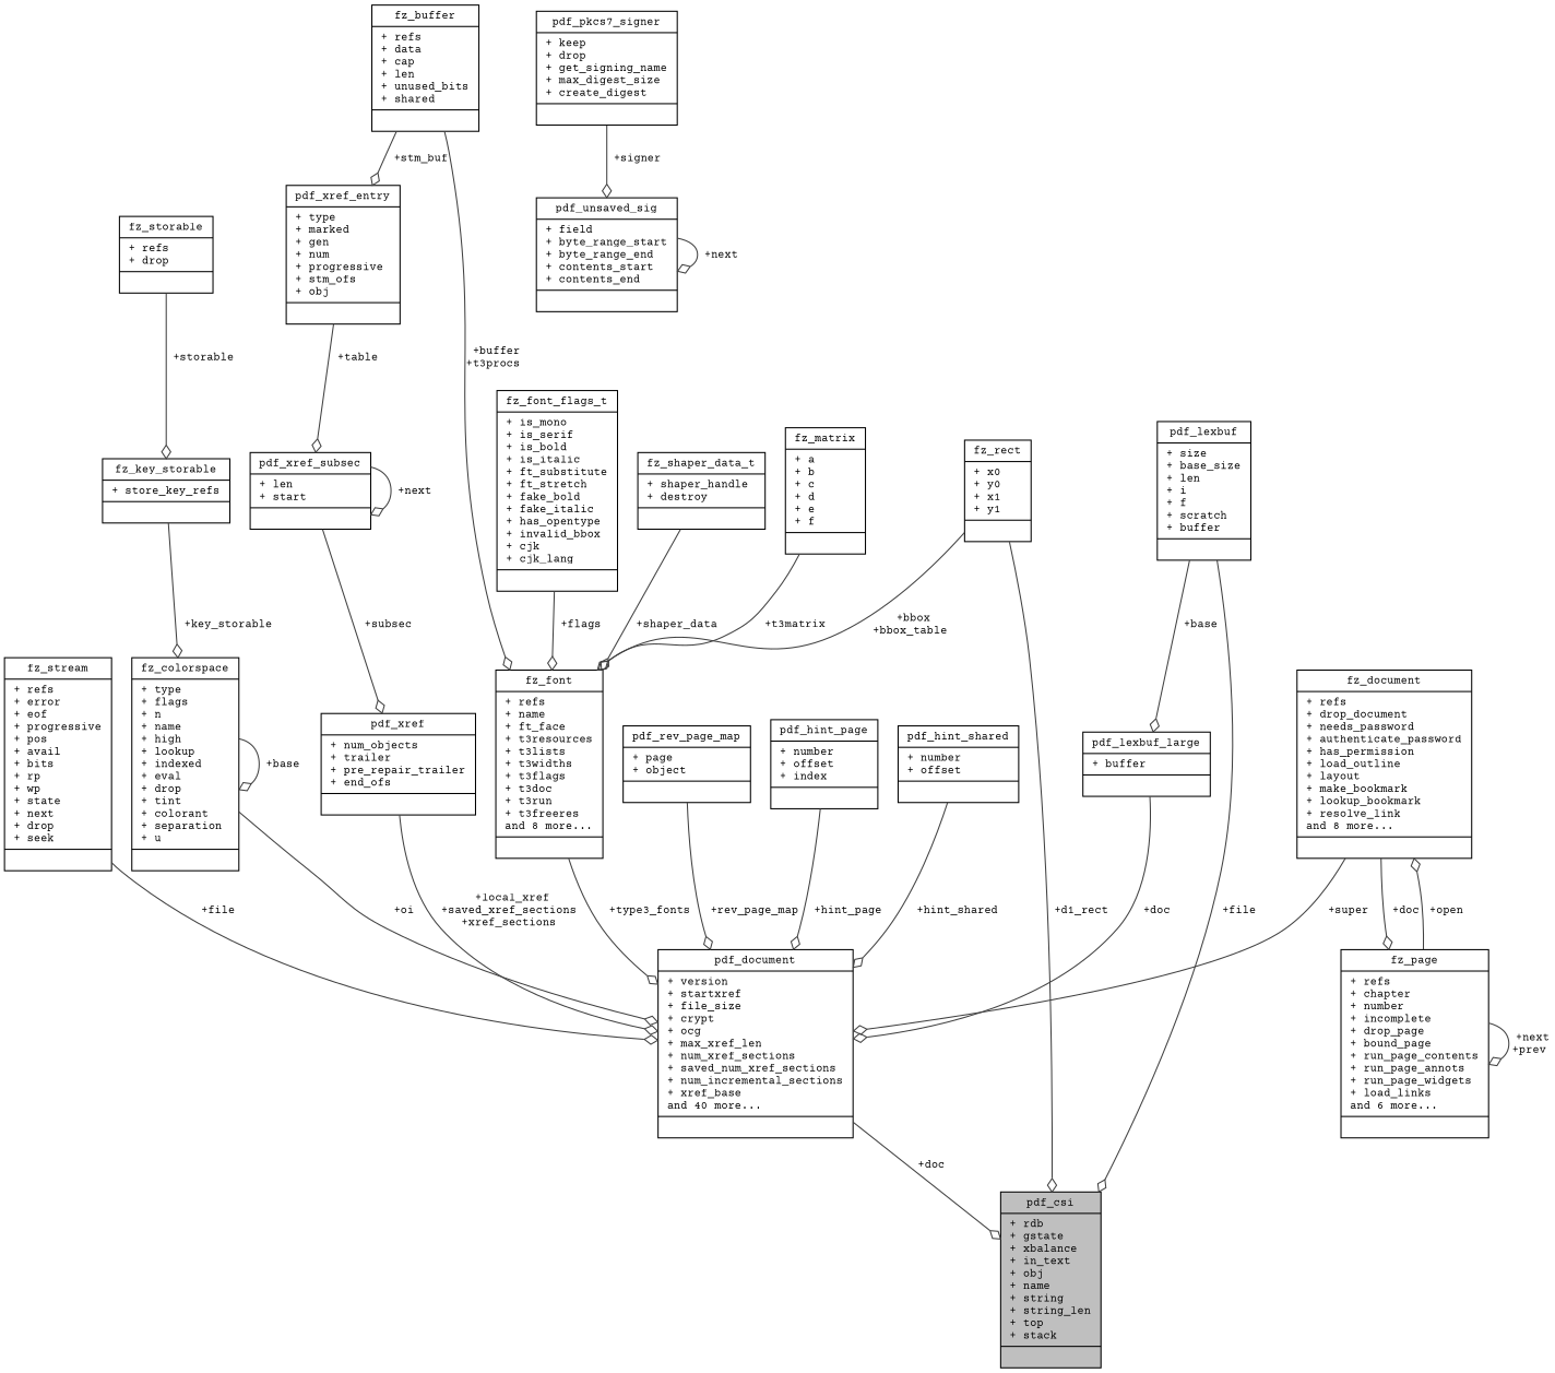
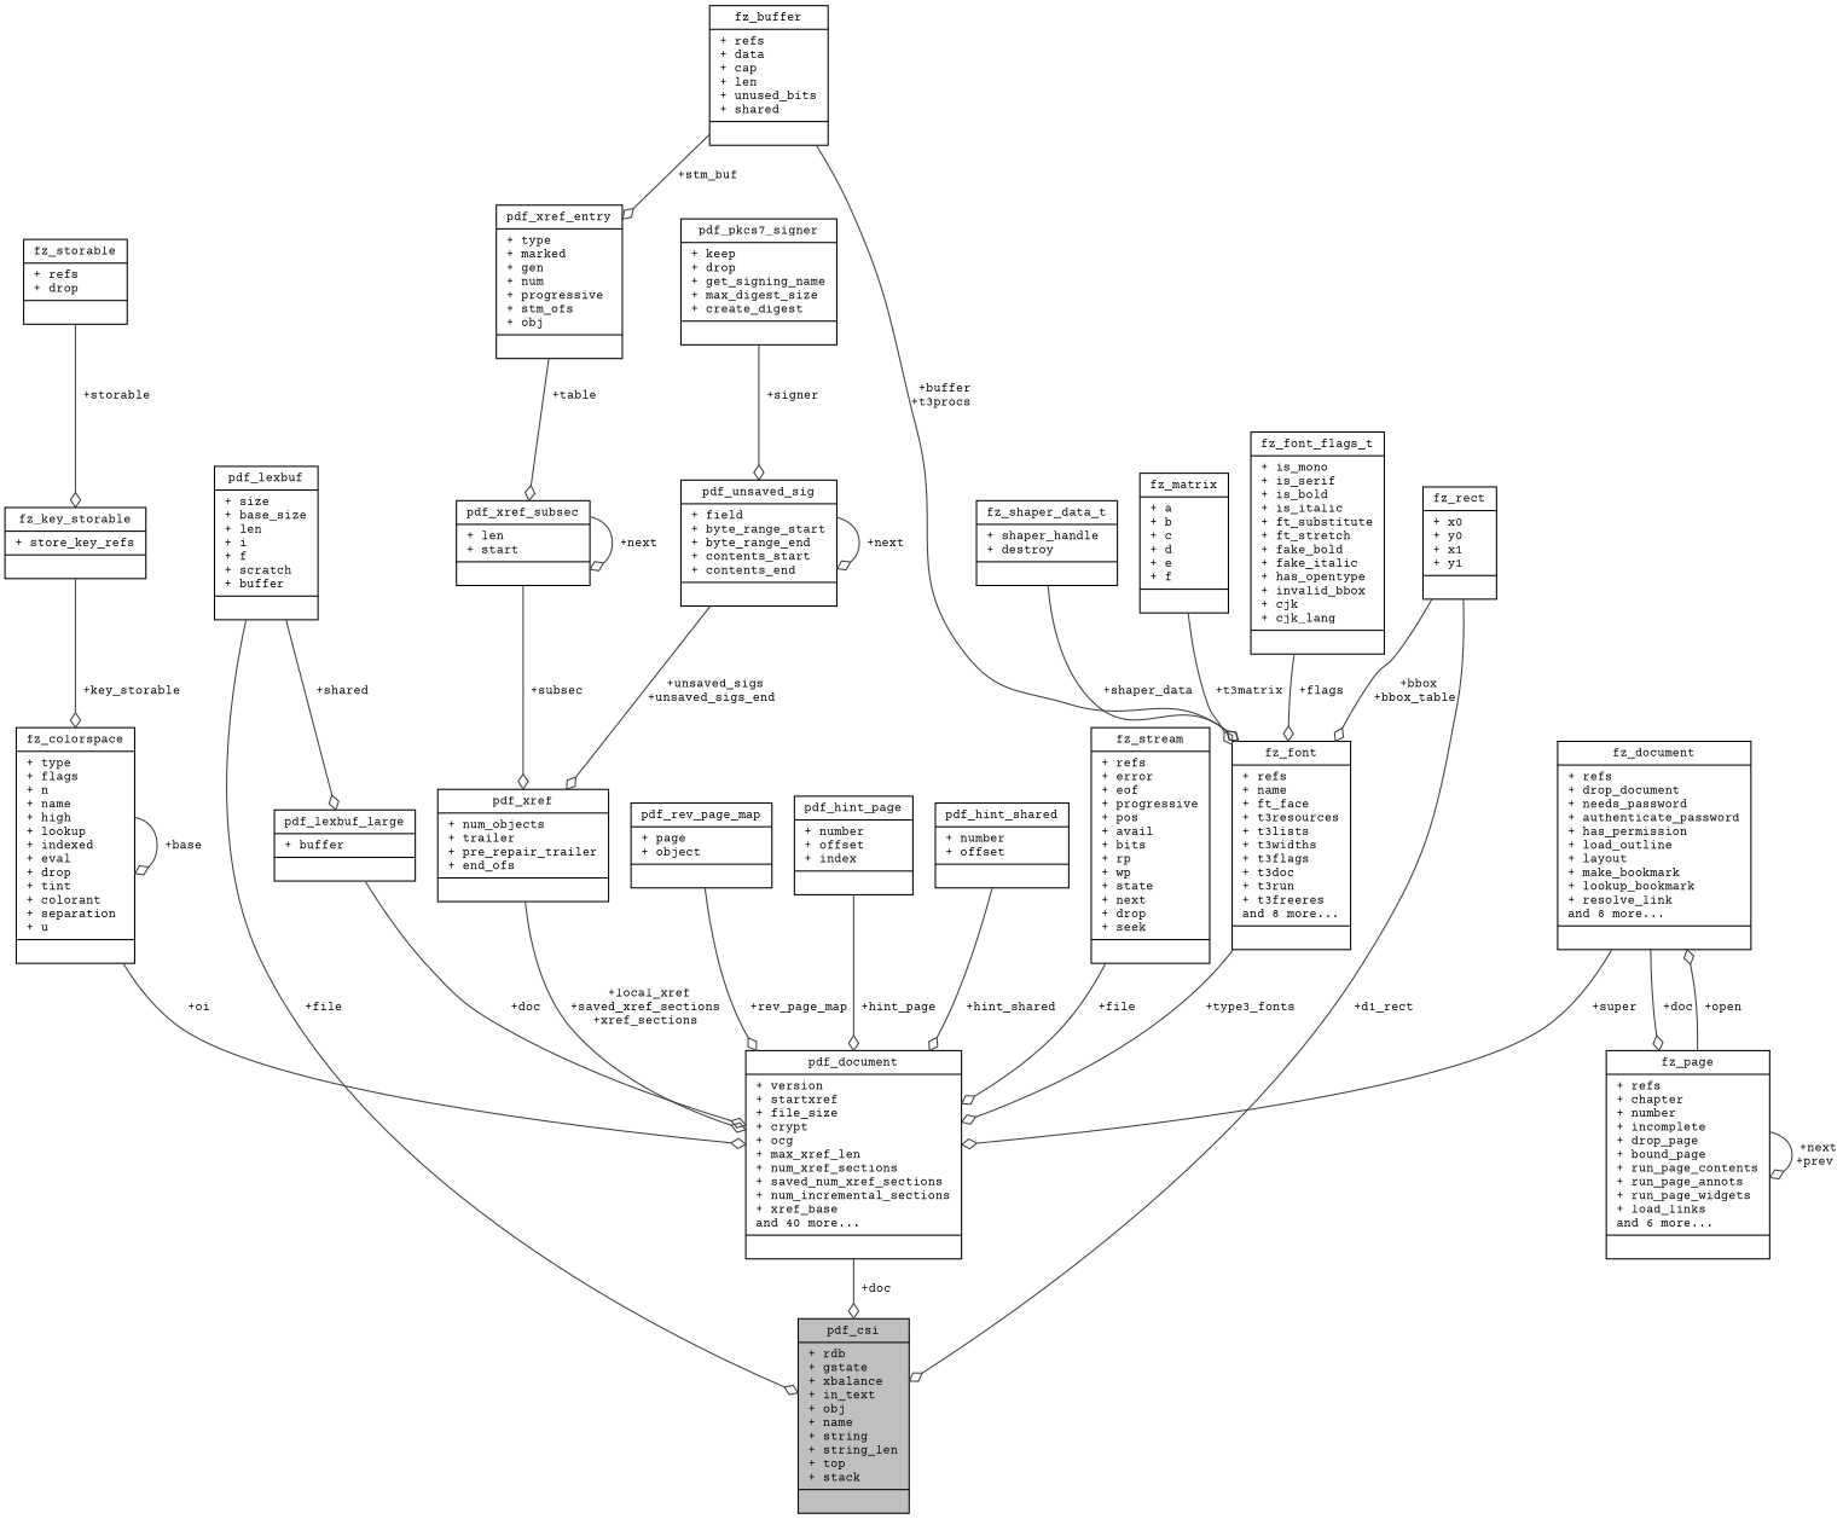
  digraph {
    fontname="Courier Prime"
    node [color=black fillcolor=white fontname="Courier Prime" fontsize=10 shape=record style=filled]
    edge [arrowhead=odiamond color=grey25 fontname="Courier Prime" fontsize=10 labelfontname=Helvetica labelfontsize=10 style=solid]
    n1 [fillcolor=grey75 fontcolor=black height=0.2 label="{pdf_csi\n|+ rdb\l+ gstate\l+ xbalance\l+ in_text\l+ obj\l+ name\l+ string\l+ string_len\l+ top\l+ stack\l|}" width=0.4]
    n2 [height=0.2 label="{pdf_document\n|+ version\l+ startxref\l+ file_size\l+ crypt\l+ ocg\l+ max_xref_len\l+ num_xref_sections\l+ saved_num_xref_sections\l+ num_incremental_sections\l+ xref_base\land 40 more...\l|}" width=0.4]
    n3 [height=0.2 label="{fz_document\n|+ refs\l+ drop_document\l+ needs_password\l+ authenticate_password\l+ has_permission\l+ load_outline\l+ layout\l+ make_bookmark\l+ lookup_bookmark\l+ resolve_link\land 8 more...\l|}" width=0.4]
    n4 [height=0.2 label="{fz_page\n|+ refs\l+ chapter\l+ number\l+ incomplete\l+ drop_page\l+ bound_page\l+ run_page_contents\l+ run_page_annots\l+ run_page_widgets\l+ load_links\land 6 more...\l|}" width=0.4]
    n5 [height=0.2 label="{fz_stream\n|+ refs\l+ error\l+ eof\l+ progressive\l+ pos\l+ avail\l+ bits\l+ rp\l+ wp\l+ state\l+ next\l+ drop\l+ seek\l|}" width=0.4]
    n6 [height=0.2 label="{fz_colorspace\n|+ type\l+ flags\l+ n\l+ name\l+ high\l+ lookup\l+ indexed\l+ eval\l+ drop\l+ tint\l+ colorant\l+ separation\l+ u\l|}" width=0.4]
    n7 [height=0.2 label="{fz_key_storable\n|+ store_key_refs\l|}" width=0.4]
    n8 [height=0.2 label="{fz_storable\n|+ refs\l+ drop\l|}" width=0.4]
    n9 [height=0.2 label="{pdf_xref\n|+ num_objects\l+ trailer\l+ pre_repair_trailer\l+ end_ofs\l|}" width=0.4]
    n10 [height=0.2 label="{pdf_xref_subsec\n|+ len\l+ start\l|}" width=0.4]
    n11 [height=0.2 label="{pdf_xref_entry\n|+ type\l+ marked\l+ gen\l+ num\l+ progressive\l+ stm_ofs\l+ obj\l|}" width=0.4]
    n12 [height=0.2 label="{fz_buffer\n|+ refs\l+ data\l+ cap\l+ len\l+ unused_bits\l+ shared\l|}" width=0.4]
    n13 [height=0.2 label="{fz_font\n|+ refs\l+ name\l+ ft_face\l+ t3resources\l+ t3lists\l+ t3widths\l+ t3flags\l+ t3doc\l+ t3run\l+ t3freeres\land 8 more...\l|}" width=0.4]
    n14 [height=0.2 label="{pdf_unsaved_sig\n|+ field\l+ byte_range_start\l+ byte_range_end\l+ contents_start\l+ contents_end\l|}" width=0.4]
    n15 [height=0.2 label="{pdf_pkcs7_signer\n|+ keep\l+ drop\l+ get_signing_name\l+ max_digest_size\l+ create_digest\l|}" width=0.4]
    n16 [height=0.2 label="{pdf_rev_page_map\n|+ page\l+ object\l|}" width=0.4]
    n17 [height=0.2 label="{pdf_hint_page\n|+ number\l+ offset\l+ index\l|}" width=0.4]
    n18 [height=0.2 label="{pdf_hint_shared\n|+ number\l+ offset\l|}" width=0.4]
    n19 [height=0.2 label="{pdf_lexbuf_large\n|+ buffer\l|}" width=0.4]
    n20 [height=0.2 label="{pdf_lexbuf\n|+ size\l+ base_size\l+ len\l+ i\l+ f\l+ scratch\l+ buffer\l|}" width=0.4]
    n21 [height=0.2 label="{fz_font_flags_t\n|+ is_mono\l+ is_serif\l+ is_bold\l+ is_italic\l+ ft_substitute\l+ ft_stretch\l+ fake_bold\l+ fake_italic\l+ has_opentype\l+ invalid_bbox\l+ cjk\l+ cjk_lang\l|}" width=0.4]
    n22 [height=0.2 label="{fz_shaper_data_t\n|+ shaper_handle\l+ destroy\l|}" width=0.4]
    n23 [height=0.2 label="{fz_matrix\n|+ a\l+ b\l+ c\l+ d\l+ e\l+ f\l|}" width=0.4]
    n24 [height=0.2 label="{fz_rect\n|+ x0\l+ y0\l+ x1\l+ y1\l|}" width=0.4]
    n2 -> n1 [label=" +doc"]
    n3 -> n2 [label=" +super"]
    n3 -> n4 [label=" +doc"]
    n4 -> n3 [label=" +open"]
    n4 -> n4 [label=" +next\n+prev"]
    n5 -> n2 [label=" +file"]
    n6 -> n2 [label=" +oi"]
    n6 -> n6 [label=" +base"]
    n7 -> n6 [label=" +key_storable"]
    n8 -> n7 [label=" +storable"]
    n9 -> n2 [label=" +local_xref\n+saved_xref_sections\n+xref_sections"]
    n10 -> n9 [label=" +subsec"]
    n10 -> n10 [label=" +next"]
    n11 -> n10 [label=" +table"]
    n12 -> n11 [label=" +stm_buf"]
    n12 -> n13 [label=" +buffer\n+t3procs"]
    n13 -> n2 [label=" +type3_fonts"]
+   n14 -> n9 [label=" +unsaved_sigs\n+unsaved_sigs_end"]
    n14 -> n14 [label=" +next"]
    n15 -> n14 [label=" +signer"]
    n16 -> n2 [label=" +rev_page_map"]
    n17 -> n2 [label=" +hint_page"]
    n18 -> n2 [label=" +hint_shared"]
    n19 -> n2 [label=" +doc"]
    n20 -> n1 [label=" +file"]
-   n20 -> n19 [label=" +base"]
+   n20 -> n19 [label=" +shared"]
    n21 -> n13 [label=" +flags"]
    n22 -> n13 [label=" +shaper_data"]
    n23 -> n13 [label=" +t3matrix"]
    n24 -> n1 [label=" +d1_rect"]
    n24 -> n13 [label=" +bbox\n+bbox_table"]
  }
